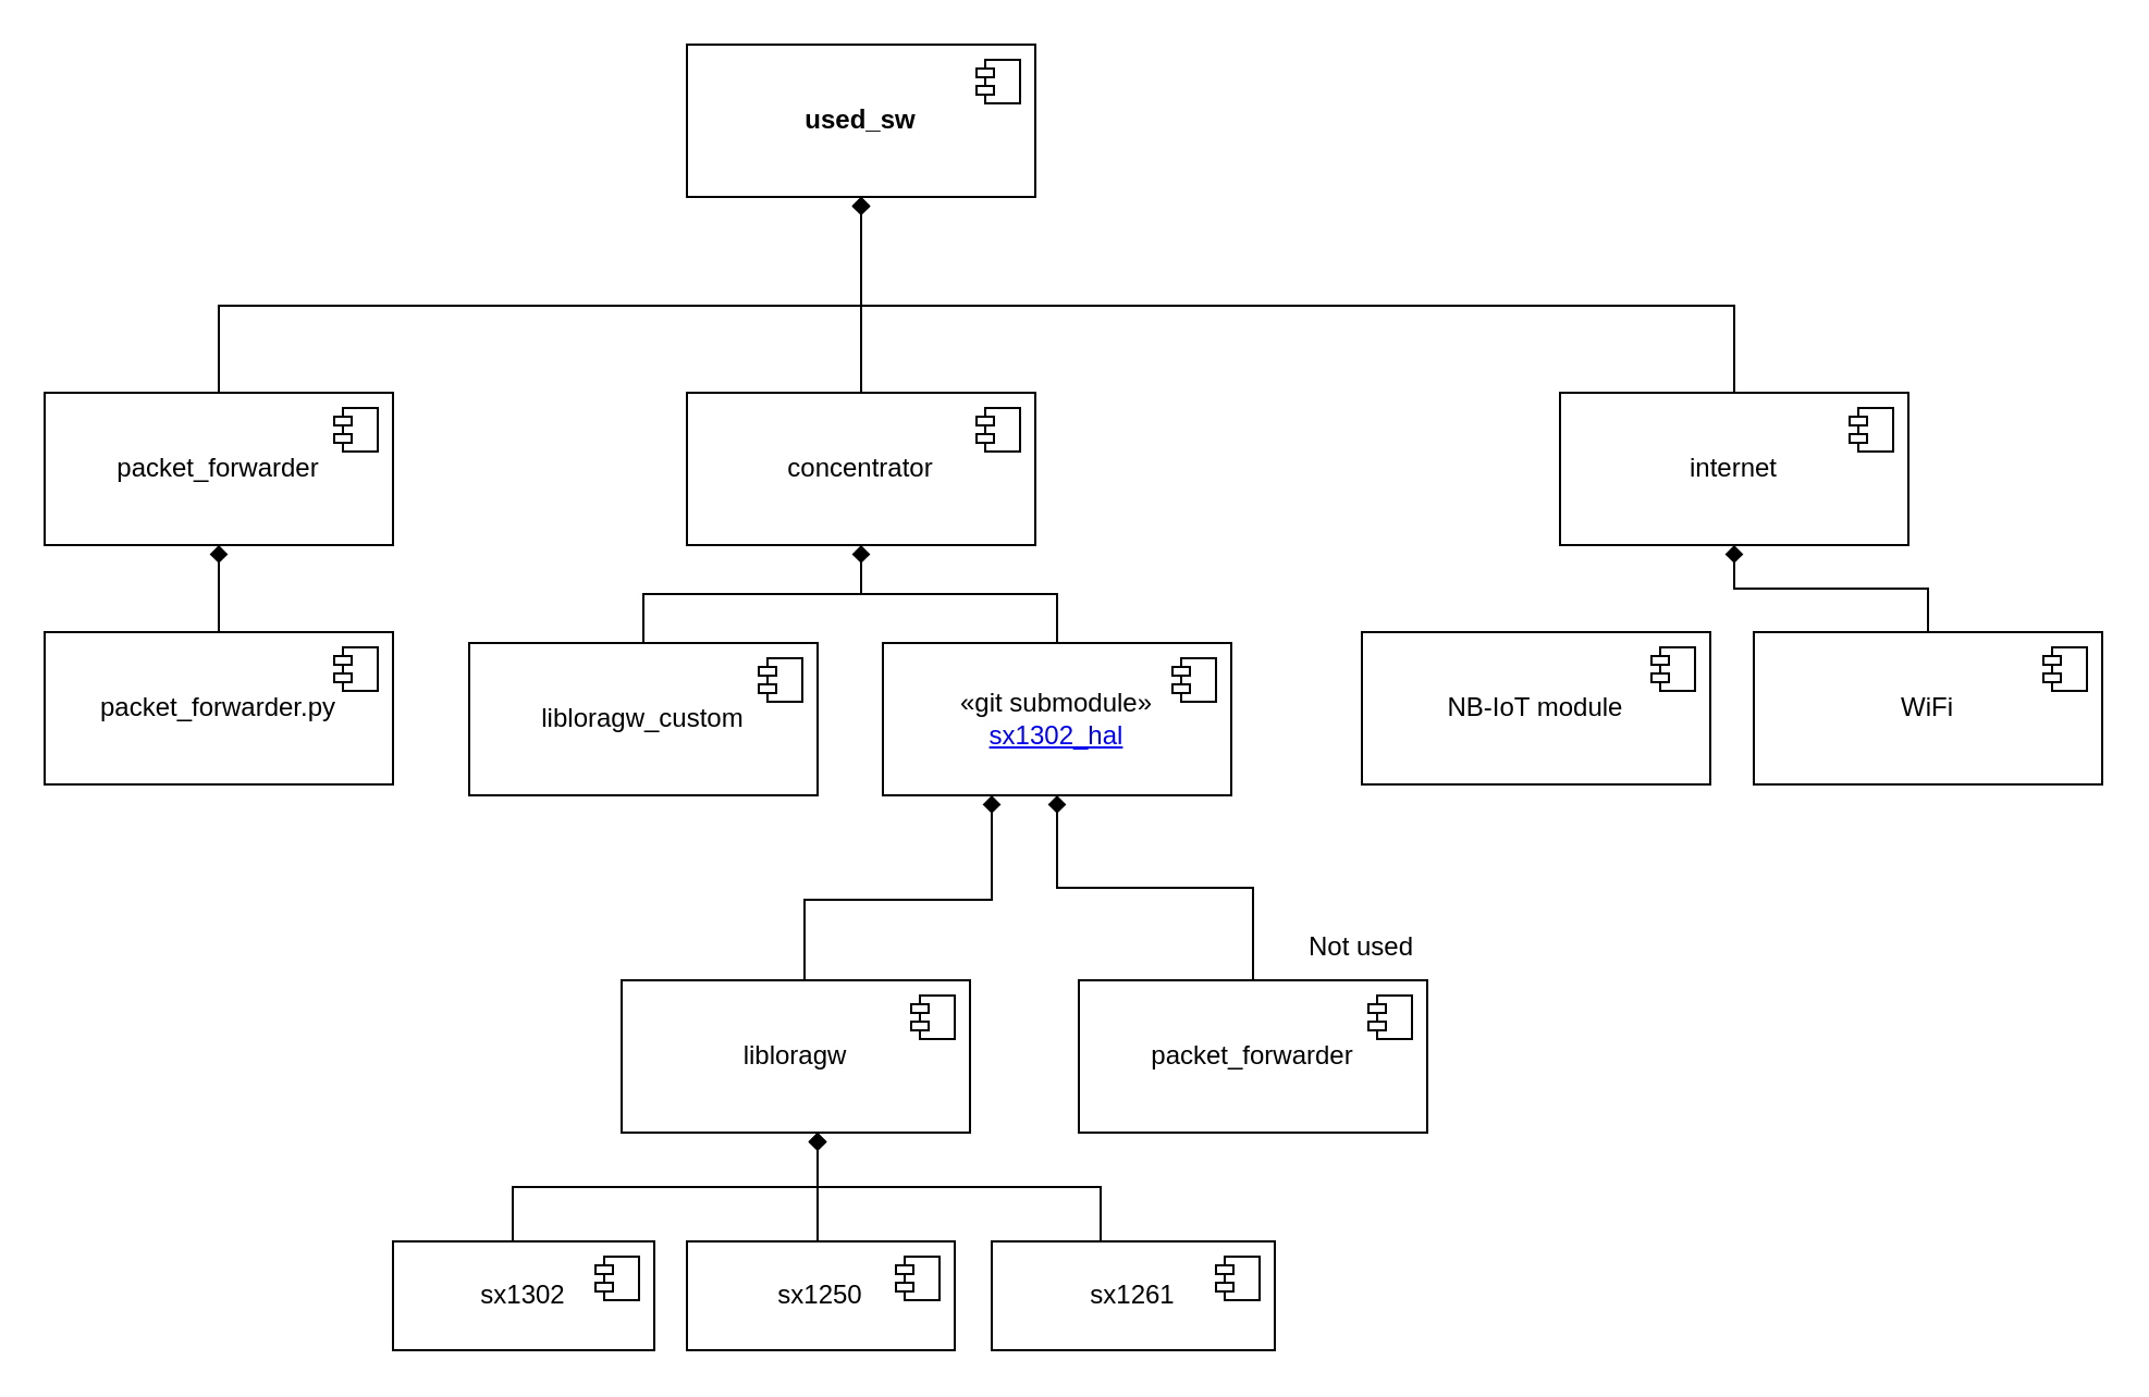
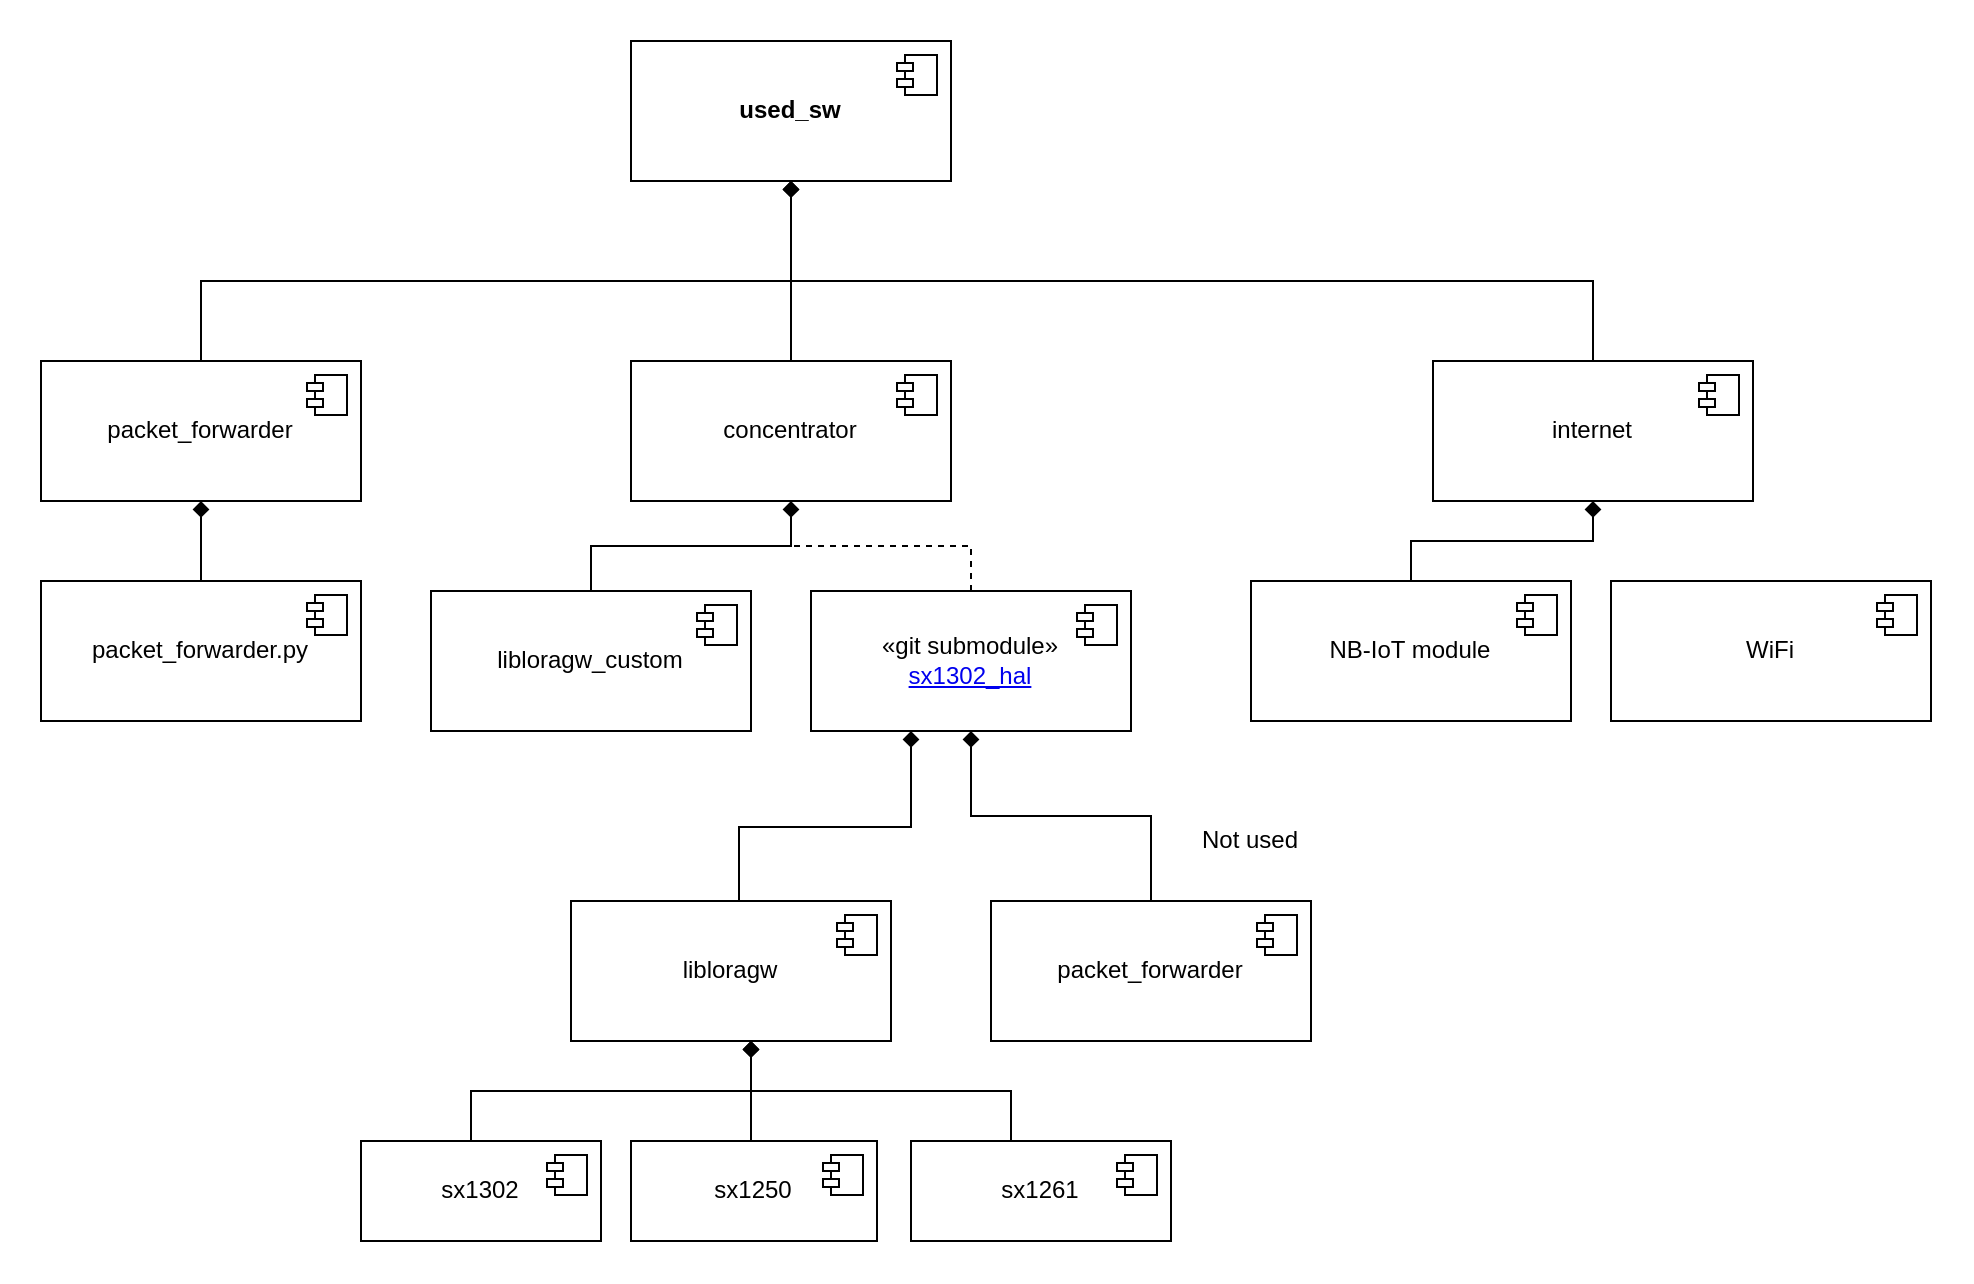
  <mxCell id="0" />
  <mxCell id="1" parent="0" />
  <mxCell id="2" value="" style="edgeStyle=orthogonalEdgeStyle;rounded=0;orthogonalLoop=1;jettySize=auto;html=1;endArrow=diamond;endFill=1;" parent="1" edge="1"><mxGeometry relative="1" as="geometry"><Array as="points"><mxPoint x="369" y="413" /><mxPoint x="455" y="413" /></Array><mxPoint x="369" y="460" as="sourcePoint" /><mxPoint x="455" y="365" as="targetPoint" /></mxGeometry></mxCell>
  <mxCell id="3" style="edgeStyle=orthogonalEdgeStyle;rounded=0;orthogonalLoop=1;jettySize=auto;html=1;endArrow=diamond;endFill=1;" parent="1" edge="1"><mxGeometry relative="1" as="geometry"><mxPoint x="375" y="575" as="sourcePoint" /><mxPoint x="375" y="520" as="targetPoint" /></mxGeometry></mxCell>
  <mxCell id="4" style="edgeStyle=orthogonalEdgeStyle;rounded=0;orthogonalLoop=1;jettySize=auto;html=1;endArrow=diamond;endFill=1;" parent="1" edge="1"><mxGeometry relative="1" as="geometry"><Array as="points"><mxPoint x="505" y="545" /><mxPoint x="375" y="545" /></Array><mxPoint x="505" y="575" as="sourcePoint" /><mxPoint x="375" y="520" as="targetPoint" /></mxGeometry></mxCell>
  <mxCell id="5" style="edgeStyle=orthogonalEdgeStyle;rounded=0;orthogonalLoop=1;jettySize=auto;html=1;endArrow=diamond;endFill=1;" parent="1" edge="1"><mxGeometry relative="1" as="geometry"><Array as="points"><mxPoint x="235" y="545" /><mxPoint x="375" y="545" /></Array><mxPoint x="235" y="575" as="sourcePoint" /><mxPoint x="375" y="520" as="targetPoint" /></mxGeometry></mxCell>
- <mxCell id="6" value="Not used" style="text;html=1;align=center;verticalAlign=middle;whiteSpace=wrap;rounded=0;" parent="1" vertex="1"><mxGeometry x="595" y="420" width="60" height="30" as="geometry" /></mxCell>
+ <mxCell id="6" value="Not used" style="text;html=1;align=center;verticalAlign=middle;whiteSpace=wrap;rounded=0;" parent="1" vertex="1"><mxGeometry x="595" y="405" width="60" height="30" as="geometry" /></mxCell>
  <mxCell id="7" value="&lt;b&gt;used_sw&lt;/b&gt;" style="html=1;dropTarget=0;whiteSpace=wrap;" vertex="1" parent="1"><mxGeometry x="315" y="20" width="160" height="70" as="geometry" /></mxCell>
  <mxCell id="8" value="" style="shape=module;jettyWidth=8;jettyHeight=4;" vertex="1" parent="7"><mxGeometry x="1" width="20" height="20" relative="1" as="geometry"><mxPoint x="-27" y="7" as="offset" /></mxGeometry></mxCell>
- <mxCell id="9" style="edgeStyle=orthogonalEdgeStyle;rounded=0;orthogonalLoop=1;jettySize=auto;html=1;endArrow=diamond;endFill=1;" edge="1" parent="1" source="10" target="16"><mxGeometry relative="1" as="geometry" /></mxCell>
+ <mxCell id="9" style="edgeStyle=orthogonalEdgeStyle;rounded=0;orthogonalLoop=1;jettySize=auto;html=1;endArrow=diamond;endFill=1;dashed=1;" edge="1" parent="1" source="10" target="16"><mxGeometry relative="1" as="geometry" /></mxCell>
  <mxCell id="10" value="«git submodule»&lt;br&gt;&lt;a href=&quot;https://github.com/Lora-net/sx1302_hal&quot;&gt;sx1302_hal&lt;/a&gt;" style="html=1;dropTarget=0;whiteSpace=wrap;" vertex="1" parent="1"><mxGeometry x="405" y="295" width="160" height="70" as="geometry" /></mxCell>
  <mxCell id="11" value="" style="shape=module;jettyWidth=8;jettyHeight=4;" vertex="1" parent="10"><mxGeometry x="1" width="20" height="20" relative="1" as="geometry"><mxPoint x="-27" y="7" as="offset" /></mxGeometry></mxCell>
  <mxCell id="12" style="edgeStyle=orthogonalEdgeStyle;rounded=0;orthogonalLoop=1;jettySize=auto;html=1;endArrow=diamond;endFill=1;" edge="1" parent="1" source="13" target="7"><mxGeometry relative="1" as="geometry"><Array as="points"><mxPoint x="100" y="140" /><mxPoint x="395" y="140" /></Array></mxGeometry></mxCell>
  <mxCell id="13" value="packet_forwarder" style="html=1;dropTarget=0;whiteSpace=wrap;" vertex="1" parent="1"><mxGeometry x="20" y="180" width="160" height="70" as="geometry" /></mxCell>
  <mxCell id="14" value="" style="shape=module;jettyWidth=8;jettyHeight=4;" vertex="1" parent="13"><mxGeometry x="1" width="20" height="20" relative="1" as="geometry"><mxPoint x="-27" y="7" as="offset" /></mxGeometry></mxCell>
  <mxCell id="15" style="edgeStyle=orthogonalEdgeStyle;rounded=0;orthogonalLoop=1;jettySize=auto;html=1;endArrow=diamond;endFill=1;" edge="1" parent="1" source="16" target="7"><mxGeometry relative="1" as="geometry" /></mxCell>
  <mxCell id="16" value="concentrator" style="html=1;dropTarget=0;whiteSpace=wrap;" vertex="1" parent="1"><mxGeometry x="315" y="180" width="160" height="70" as="geometry" /></mxCell>
  <mxCell id="17" value="" style="shape=module;jettyWidth=8;jettyHeight=4;" vertex="1" parent="16"><mxGeometry x="1" width="20" height="20" relative="1" as="geometry"><mxPoint x="-27" y="7" as="offset" /></mxGeometry></mxCell>
  <mxCell id="18" style="edgeStyle=orthogonalEdgeStyle;rounded=0;orthogonalLoop=1;jettySize=auto;html=1;endArrow=diamond;endFill=1;" edge="1" parent="1" source="19" target="7"><mxGeometry relative="1" as="geometry"><Array as="points"><mxPoint x="796" y="140" /><mxPoint x="395" y="140" /></Array></mxGeometry></mxCell>
  <mxCell id="19" value="internet" style="html=1;dropTarget=0;whiteSpace=wrap;" vertex="1" parent="1"><mxGeometry x="716" y="180" width="160" height="70" as="geometry" /></mxCell>
  <mxCell id="20" value="" style="shape=module;jettyWidth=8;jettyHeight=4;" vertex="1" parent="19"><mxGeometry x="1" width="20" height="20" relative="1" as="geometry"><mxPoint x="-27" y="7" as="offset" /></mxGeometry></mxCell>
  <mxCell id="21" style="edgeStyle=orthogonalEdgeStyle;rounded=0;orthogonalLoop=1;jettySize=auto;html=1;endArrow=diamond;endFill=1;" edge="1" parent="1" source="22" target="13"><mxGeometry relative="1" as="geometry" /></mxCell>
  <mxCell id="22" value="packet_forwarder.py" style="html=1;dropTarget=0;whiteSpace=wrap;" vertex="1" parent="1"><mxGeometry x="20" y="290" width="160" height="70" as="geometry" /></mxCell>
  <mxCell id="23" value="" style="shape=module;jettyWidth=8;jettyHeight=4;" vertex="1" parent="22"><mxGeometry x="1" width="20" height="20" relative="1" as="geometry"><mxPoint x="-27" y="7" as="offset" /></mxGeometry></mxCell>
  <mxCell id="24" style="edgeStyle=orthogonalEdgeStyle;rounded=0;orthogonalLoop=1;jettySize=auto;html=1;endArrow=none;endFill=1;" edge="1" parent="1" source="25" target="16"><mxGeometry relative="1" as="geometry" /></mxCell>
  <mxCell id="25" value="libloragw_custom" style="html=1;dropTarget=0;whiteSpace=wrap;" vertex="1" parent="1"><mxGeometry x="215" y="295" width="160" height="70" as="geometry" /></mxCell>
  <mxCell id="26" value="" style="shape=module;jettyWidth=8;jettyHeight=4;" vertex="1" parent="25"><mxGeometry x="1" width="20" height="20" relative="1" as="geometry"><mxPoint x="-27" y="7" as="offset" /></mxGeometry></mxCell>
+ <mxCell id="27" style="edgeStyle=orthogonalEdgeStyle;rounded=0;orthogonalLoop=1;jettySize=auto;html=1;endArrow=diamond;endFill=1;" edge="1" parent="1" source="28" target="19"><mxGeometry relative="1" as="geometry" /></mxCell>
  <mxCell id="28" value="NB-IoT module" style="html=1;dropTarget=0;whiteSpace=wrap;" vertex="1" parent="1"><mxGeometry x="625" y="290" width="160" height="70" as="geometry" /></mxCell>
  <mxCell id="29" value="" style="shape=module;jettyWidth=8;jettyHeight=4;" vertex="1" parent="28"><mxGeometry x="1" width="20" height="20" relative="1" as="geometry"><mxPoint x="-27" y="7" as="offset" /></mxGeometry></mxCell>
- <mxCell id="30" style="edgeStyle=orthogonalEdgeStyle;rounded=0;orthogonalLoop=1;jettySize=auto;html=1;endArrow=diamond;endFill=1;" edge="1" parent="1" source="31" target="19"><mxGeometry relative="1" as="geometry" /></mxCell>
  <mxCell id="31" value="WiFi" style="html=1;dropTarget=0;whiteSpace=wrap;" vertex="1" parent="1"><mxGeometry x="805" y="290" width="160" height="70" as="geometry" /></mxCell>
  <mxCell id="32" value="" style="shape=module;jettyWidth=8;jettyHeight=4;" vertex="1" parent="31"><mxGeometry x="1" width="20" height="20" relative="1" as="geometry"><mxPoint x="-27" y="7" as="offset" /></mxGeometry></mxCell>
  <mxCell id="33" style="edgeStyle=orthogonalEdgeStyle;rounded=0;orthogonalLoop=1;jettySize=auto;html=1;endArrow=diamond;endFill=1;" edge="1" parent="1" source="34" target="10"><mxGeometry relative="1" as="geometry" /></mxCell>
  <mxCell id="34" value="packet_forwarder" style="html=1;dropTarget=0;whiteSpace=wrap;" vertex="1" parent="1"><mxGeometry x="495" y="450" width="160" height="70" as="geometry" /></mxCell>
  <mxCell id="35" value="" style="shape=module;jettyWidth=8;jettyHeight=4;" vertex="1" parent="34"><mxGeometry x="1" width="20" height="20" relative="1" as="geometry"><mxPoint x="-27" y="7" as="offset" /></mxGeometry></mxCell>
  <mxCell id="36" value="libloragw" style="html=1;dropTarget=0;whiteSpace=wrap;" vertex="1" parent="1"><mxGeometry x="285" y="450" width="160" height="70" as="geometry" /></mxCell>
  <mxCell id="37" value="" style="shape=module;jettyWidth=8;jettyHeight=4;" vertex="1" parent="36"><mxGeometry x="1" width="20" height="20" relative="1" as="geometry"><mxPoint x="-27" y="7" as="offset" /></mxGeometry></mxCell>
  <mxCell id="38" value="sx1302" style="html=1;dropTarget=0;whiteSpace=wrap;" vertex="1" parent="1"><mxGeometry x="180" y="570" width="120" height="50" as="geometry" /></mxCell>
  <mxCell id="39" value="" style="shape=module;jettyWidth=8;jettyHeight=4;" vertex="1" parent="38"><mxGeometry x="1" width="20" height="20" relative="1" as="geometry"><mxPoint x="-27" y="7" as="offset" /></mxGeometry></mxCell>
  <mxCell id="40" value="sx1250" style="html=1;dropTarget=0;whiteSpace=wrap;" vertex="1" parent="1"><mxGeometry x="315" y="570" width="123" height="50" as="geometry" /></mxCell>
  <mxCell id="41" value="" style="shape=module;jettyWidth=8;jettyHeight=4;" vertex="1" parent="40"><mxGeometry x="1" width="20" height="20" relative="1" as="geometry"><mxPoint x="-27" y="7" as="offset" /></mxGeometry></mxCell>
  <mxCell id="42" value="sx1261" style="html=1;dropTarget=0;whiteSpace=wrap;" vertex="1" parent="1"><mxGeometry x="455" y="570" width="130" height="50" as="geometry" /></mxCell>
  <mxCell id="43" value="" style="shape=module;jettyWidth=8;jettyHeight=4;" vertex="1" parent="42"><mxGeometry x="1" width="20" height="20" relative="1" as="geometry"><mxPoint x="-27" y="7" as="offset" /></mxGeometry></mxCell>
